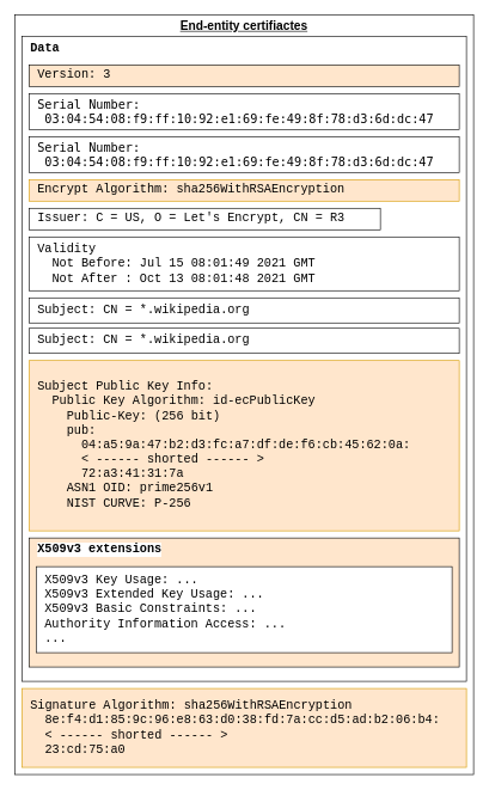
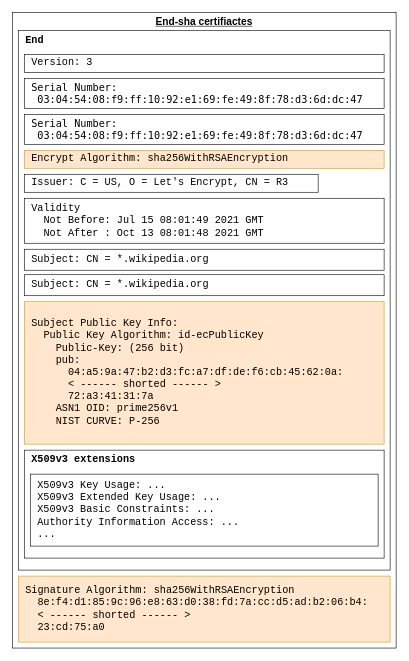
  <mxCell id="0" />
  <mxCell id="1" parent="0" />
- <mxCell id="2" value="End-entity certifiactes" style="rounded=0;whiteSpace=wrap;html=1;verticalAlign=top;fontSize=17;align=center;fontStyle=5" parent="1" vertex="1"><mxGeometry x="20" y="20" width="640" height="1060" as="geometry" /></mxCell>
- <mxCell id="3" value="Data" style="rounded=0;whiteSpace=wrap;html=1;fontSize=17;verticalAlign=top;fontFamily=Courier New;align=left;spacingLeft=10;fontStyle=1" parent="1" vertex="1"><mxGeometry x="30" y="50" width="620" height="900" as="geometry" /></mxCell>
- <mxCell id="4" value="&lt;div&gt;Version: 3&lt;/div&gt;" style="rounded=0;whiteSpace=wrap;html=1;fontSize=17;fontFamily=Courier New;align=left;spacingLeft=10;fillColor=#ffe6cc;" parent="1" vertex="1"><mxGeometry x="40" y="90" width="600" height="30" as="geometry" /></mxCell>
+ <mxCell id="2" value="End-sha certifiactes" style="rounded=0;whiteSpace=wrap;html=1;verticalAlign=top;fontSize=17;align=center;fontStyle=5" parent="1" vertex="1"><mxGeometry x="20" y="20" width="640" height="1060" as="geometry" /></mxCell>
+ <mxCell id="3" value="End" style="rounded=0;whiteSpace=wrap;html=1;fontSize=17;verticalAlign=top;fontFamily=Courier New;align=left;spacingLeft=10;fontStyle=1" parent="1" vertex="1"><mxGeometry x="30" y="50" width="620" height="900" as="geometry" /></mxCell>
+ <mxCell id="4" value="&lt;div&gt;Version: 3&lt;/div&gt;" style="rounded=0;whiteSpace=wrap;html=1;fontSize=17;fontFamily=Courier New;align=left;spacingLeft=10;" parent="1" vertex="1"><mxGeometry x="40" y="90" width="600" height="30" as="geometry" /></mxCell>
  <mxCell id="5" value="&lt;pre&gt;Serial Number:&lt;br&gt; 03:04:54:08:f9:ff:10:92:e1:69:fe:49:8f:78:d3:6d:dc:47&lt;/pre&gt;" style="rounded=0;whiteSpace=wrap;html=1;fontSize=17;fontFamily=Courier New;align=left;spacingLeft=10;" parent="1" vertex="1"><mxGeometry x="40" y="130" width="600" height="50" as="geometry" /></mxCell>
  <mxCell id="6" value="&lt;pre&gt;Serial Number:&lt;br&gt; 03:04:54:08:f9:ff:10:92:e1:69:fe:49:8f:78:d3:6d:dc:47&lt;/pre&gt;" style="rounded=0;whiteSpace=wrap;html=1;fontSize=17;fontFamily=Courier New;align=left;spacingLeft=10;" parent="1" vertex="1"><mxGeometry x="40" y="190" width="600" height="50" as="geometry" /></mxCell>
  <mxCell id="7" value="Encrypt Algorithm: sha256WithRSAEncryption" style="rounded=0;whiteSpace=wrap;html=1;fontSize=17;fontFamily=Courier New;align=left;spacingLeft=10;fillColor=#ffe6cc;strokeColor=#d79b00;" parent="1" vertex="1"><mxGeometry x="40" y="250" width="600" height="30" as="geometry" /></mxCell>
  <mxCell id="8" value="Issuer: C = US, O = Let's Encrypt, CN = R3" style="rounded=0;whiteSpace=wrap;html=1;fontSize=17;fontFamily=Courier New;align=left;spacingLeft=10;" parent="1" vertex="1"><mxGeometry x="40" y="290" width="490" height="30" as="geometry" /></mxCell>
  <mxCell id="9" value="Validity&lt;br&gt;&amp;nbsp; Not Before: Jul 15 08:01:49 2021 GMT&lt;br&gt;&amp;nbsp; Not After : Oct 13 08:01:48 2021 GMT" style="rounded=0;whiteSpace=wrap;html=1;fontSize=17;fontFamily=Courier New;align=left;spacingLeft=10;" parent="1" vertex="1"><mxGeometry x="40" y="330" width="600" height="75" as="geometry" /></mxCell>
  <mxCell id="10" value="Subject: CN = *.wikipedia.org" style="rounded=0;whiteSpace=wrap;html=1;fontSize=17;fontFamily=Courier New;align=left;spacingLeft=10;" parent="1" vertex="1"><mxGeometry x="40" y="415" width="600" height="35" as="geometry" /></mxCell>
  <mxCell id="11" value="Subject: CN = *.wikipedia.org" style="rounded=0;whiteSpace=wrap;html=1;fontSize=17;fontFamily=Courier New;align=left;spacingLeft=10;" parent="1" vertex="1"><mxGeometry x="40" y="457.5" width="600" height="35" as="geometry" /></mxCell>
  <mxCell id="12" value="Subject Public Key Info:&lt;br&gt;&amp;nbsp; Public Key Algorithm: id-ecPublicKey&lt;br&gt;&amp;nbsp;&amp;nbsp; &amp;nbsp;Public-Key: (256 bit)&lt;br&gt;&amp;nbsp;&amp;nbsp; &amp;nbsp;pub:&lt;br&gt;&amp;nbsp;&amp;nbsp; &amp;nbsp;&amp;nbsp; 04:a5:9a:47:b2:d3:fc:a7:df:de:f6:cb:45:62:0a:&lt;br&gt;&lt;div&gt;&amp;nbsp;&amp;nbsp;&amp;nbsp;&amp;nbsp;&amp;nbsp; &amp;lt; ------ shorted ------ &amp;gt;&lt;/div&gt;&lt;div&gt;&amp;nbsp;&amp;nbsp; &amp;nbsp;&amp;nbsp; 72:a3:41:31:7a&lt;/div&gt;&amp;nbsp;&amp;nbsp; &amp;nbsp;ASN1 OID: prime256v1&lt;br&gt;&amp;nbsp;&amp;nbsp; &amp;nbsp;NIST CURVE: P-256" style="rounded=0;whiteSpace=wrap;html=1;fontSize=17;fontFamily=Courier New;align=left;spacingLeft=10;fillColor=#ffe6cc;strokeColor=#d79b00;" parent="1" vertex="1"><mxGeometry x="40" y="502.5" width="600" height="237.5" as="geometry" /></mxCell>
- <mxCell id="13" value="&lt;div&gt;X509v3 extensions&lt;/div&gt;" style="rounded=0;whiteSpace=wrap;html=1;labelBackgroundColor=#FFFFFF;fontFamily=Courier New;fontSize=17;fontColor=default;verticalAlign=top;align=left;spacingLeft=10;fontStyle=1;fillColor=#ffe6cc;" parent="1" vertex="1"><mxGeometry x="40" y="750" width="600" height="180" as="geometry" /></mxCell>
+ <mxCell id="13" value="&lt;div&gt;X509v3 extensions&lt;/div&gt;" style="rounded=0;whiteSpace=wrap;html=1;labelBackgroundColor=#FFFFFF;fontFamily=Courier New;fontSize=17;fontColor=default;verticalAlign=top;align=left;spacingLeft=10;fontStyle=1" parent="1" vertex="1"><mxGeometry x="40" y="750" width="600" height="180" as="geometry" /></mxCell>
  <mxCell id="14" value="&lt;div&gt;X509v3 Key Usage: ...&lt;/div&gt;&lt;div&gt;X509v3 Extended Key Usage: ...&lt;br&gt;&lt;/div&gt;&lt;div&gt; X509v3 Basic Constraints: ...&lt;/div&gt;&lt;div&gt;Authority Information Access: ...&lt;br&gt;&lt;/div&gt;&lt;div&gt;...&lt;br&gt;&lt;/div&gt;" style="rounded=0;whiteSpace=wrap;html=1;fontSize=17;fontFamily=Courier New;align=left;spacingLeft=10;" parent="1" vertex="1"><mxGeometry x="50" y="790" width="580" height="120" as="geometry" /></mxCell>
  <mxCell id="15" value="Signature Algorithm: sha256WithRSAEncryption&lt;br&gt;&amp;nbsp; 8e:f4:d1:85:9c:96:e8:63:d0:38:fd:7a:cc:d5:ad:b2:06:b4:&lt;br&gt;&amp;nbsp; &amp;lt; ------ shorted ------ &amp;gt;&lt;br&gt;&amp;nbsp; 23:cd:75:a0" style="rounded=0;whiteSpace=wrap;html=1;fontSize=17;fontFamily=Courier New;align=left;spacingLeft=10;fillColor=#ffe6cc;strokeColor=#d79b00;" parent="1" vertex="1"><mxGeometry x="30" y="960" width="620" height="110" as="geometry" /></mxCell>
